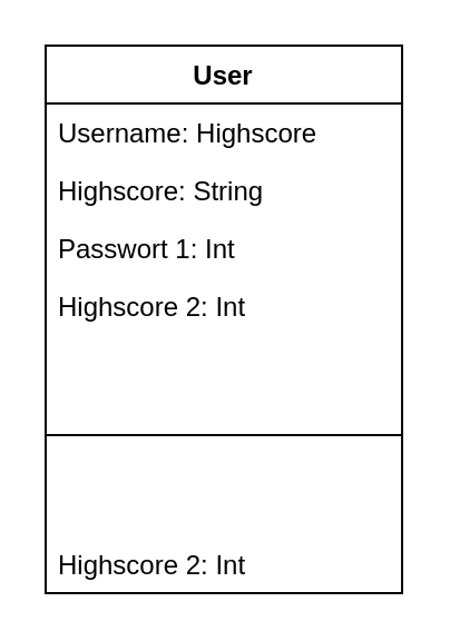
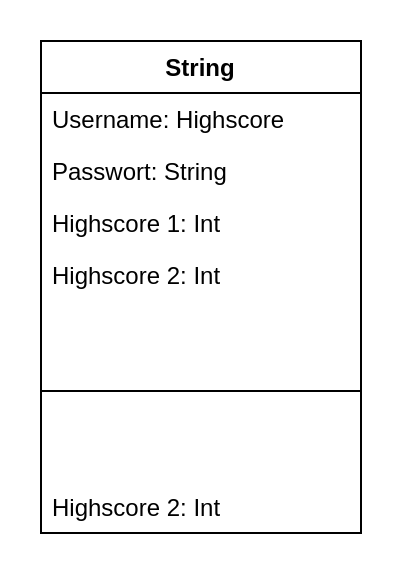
  <mxCell id="0" />
  <mxCell id="1" parent="0" />
- <mxCell id="2" value="User" style="swimlane;fontStyle=1;align=center;verticalAlign=top;childLayout=stackLayout;horizontal=1;startSize=26;horizontalStack=0;resizeParent=1;resizeParentMax=0;resizeLast=0;collapsible=1;marginBottom=0;html=0;movable=1;resizable=1;rotatable=1;deletable=1;editable=1;connectable=1;" vertex="1" parent="1"><mxGeometry x="20" y="20" width="160" height="246" as="geometry"><mxRectangle x="280" y="280" width="70" height="30" as="alternateBounds" /></mxGeometry></mxCell>
+ <mxCell id="2" value="String" style="swimlane;fontStyle=1;align=center;verticalAlign=top;childLayout=stackLayout;horizontal=1;startSize=26;horizontalStack=0;resizeParent=1;resizeParentMax=0;resizeLast=0;collapsible=1;marginBottom=0;html=0;movable=1;resizable=1;rotatable=1;deletable=1;editable=1;connectable=1;" vertex="1" parent="1"><mxGeometry x="20" y="20" width="160" height="246" as="geometry"><mxRectangle x="280" y="280" width="70" height="30" as="alternateBounds" /></mxGeometry></mxCell>
  <mxCell id="3" value="Username: Highscore&#10;" style="text;strokeColor=none;fillColor=none;align=left;verticalAlign=top;spacingLeft=4;spacingRight=4;overflow=hidden;rotatable=0;points=[[0,0.5],[1,0.5]];portConstraint=eastwest;" vertex="1" parent="2"><mxGeometry y="26" width="160" height="26" as="geometry" /></mxCell>
- <mxCell id="4" value="Highscore: String&#10;" style="text;strokeColor=none;fillColor=none;align=left;verticalAlign=top;spacingLeft=4;spacingRight=4;overflow=hidden;rotatable=0;points=[[0,0.5],[1,0.5]];portConstraint=eastwest;" vertex="1" parent="2"><mxGeometry y="52" width="160" height="26" as="geometry" /></mxCell>
- <mxCell id="5" value="Passwort 1: Int&#10;" style="text;strokeColor=none;fillColor=none;align=left;verticalAlign=top;spacingLeft=4;spacingRight=4;overflow=hidden;rotatable=0;points=[[0,0.5],[1,0.5]];portConstraint=eastwest;" vertex="1" parent="2"><mxGeometry y="78" width="160" height="26" as="geometry" /></mxCell>
+ <mxCell id="4" value="Passwort: String&#10;" style="text;strokeColor=none;fillColor=none;align=left;verticalAlign=top;spacingLeft=4;spacingRight=4;overflow=hidden;rotatable=0;points=[[0,0.5],[1,0.5]];portConstraint=eastwest;" vertex="1" parent="2"><mxGeometry y="52" width="160" height="26" as="geometry" /></mxCell>
+ <mxCell id="5" value="Highscore 1: Int&#10;" style="text;strokeColor=none;fillColor=none;align=left;verticalAlign=top;spacingLeft=4;spacingRight=4;overflow=hidden;rotatable=0;points=[[0,0.5],[1,0.5]];portConstraint=eastwest;" vertex="1" parent="2"><mxGeometry y="78" width="160" height="26" as="geometry" /></mxCell>
  <mxCell id="6" value="Highscore 2: Int" style="text;strokeColor=none;fillColor=none;align=left;verticalAlign=top;spacingLeft=4;spacingRight=4;overflow=hidden;rotatable=0;points=[[0,0.5],[1,0.5]];portConstraint=eastwest;" vertex="1" parent="2"><mxGeometry y="104" width="160" height="26" as="geometry" /></mxCell>
  <mxCell id="7" value="" style="line;strokeWidth=1;fillColor=none;align=left;verticalAlign=middle;spacingTop=-1;spacingLeft=3;spacingRight=3;rotatable=0;labelPosition=right;points=[];portConstraint=eastwest;strokeColor=inherit;html=0;" vertex="1" parent="2"><mxGeometry y="130" width="160" height="90" as="geometry" /></mxCell>
  <mxCell id="8" value="Highscore 2: Int" style="text;strokeColor=none;fillColor=none;align=left;verticalAlign=top;spacingLeft=4;spacingRight=4;overflow=hidden;rotatable=0;points=[[0,0.5],[1,0.5]];portConstraint=eastwest;" vertex="1" parent="2"><mxGeometry y="220" width="160" height="26" as="geometry" /></mxCell>
